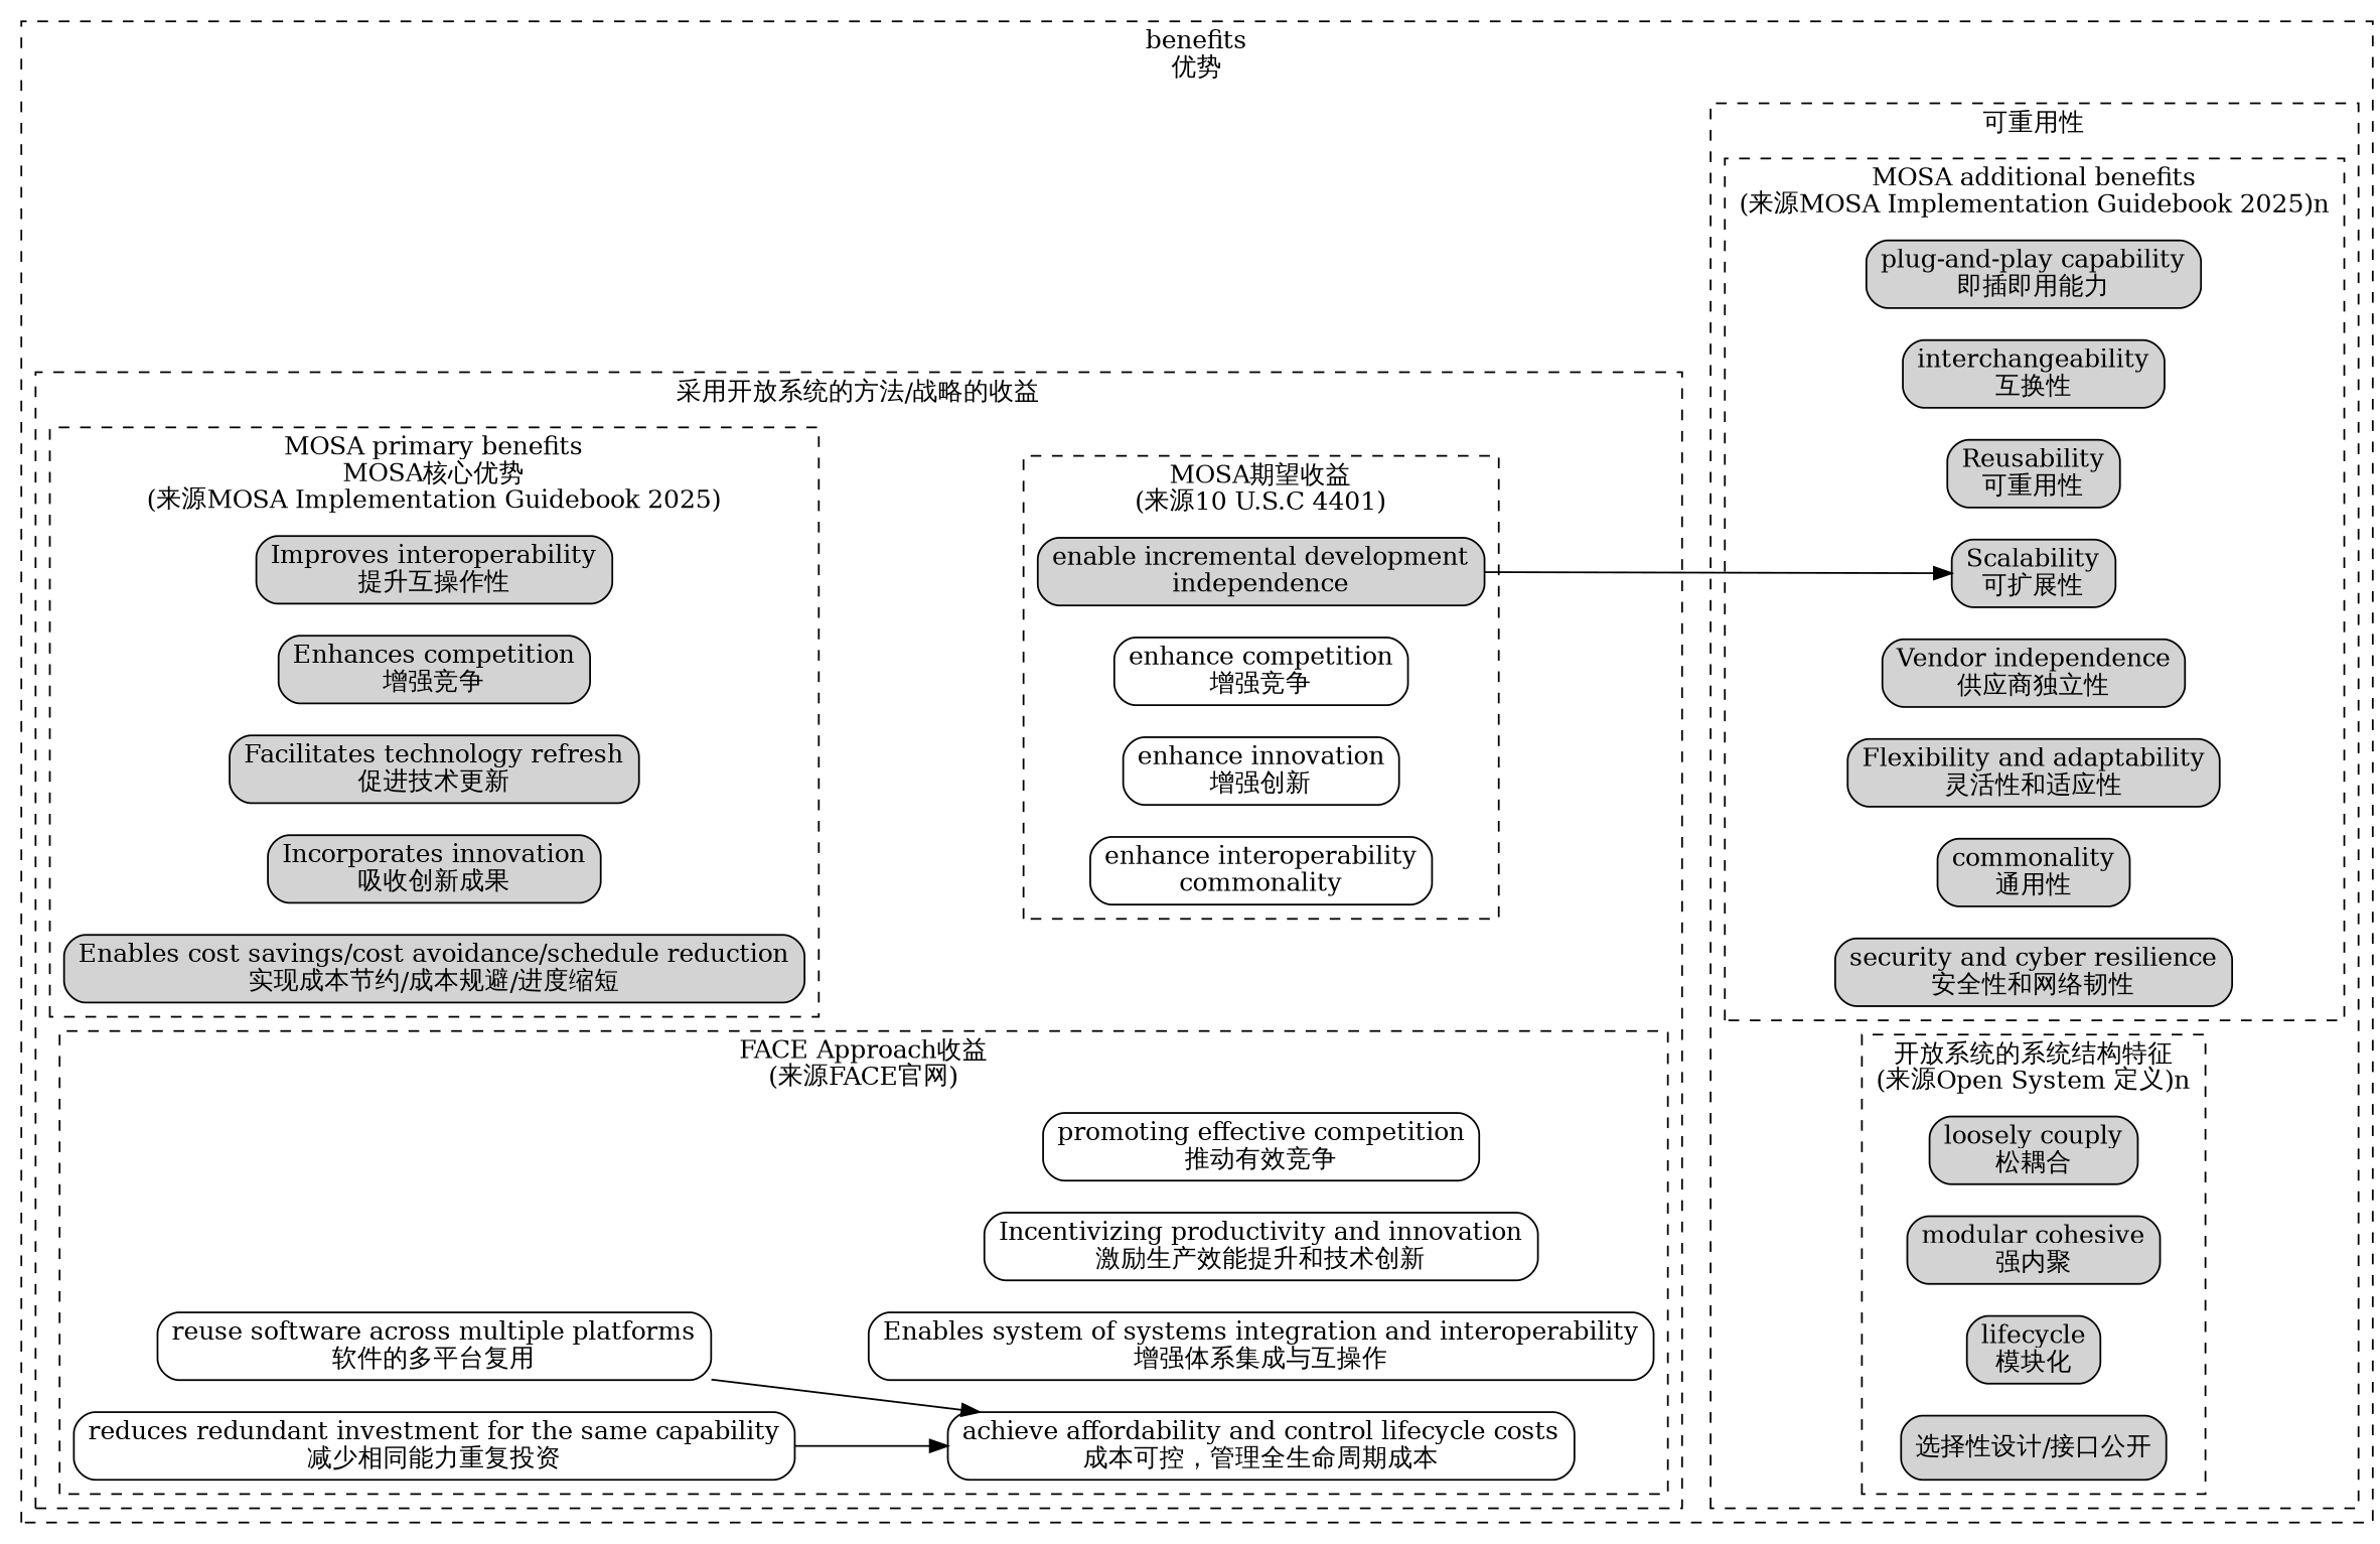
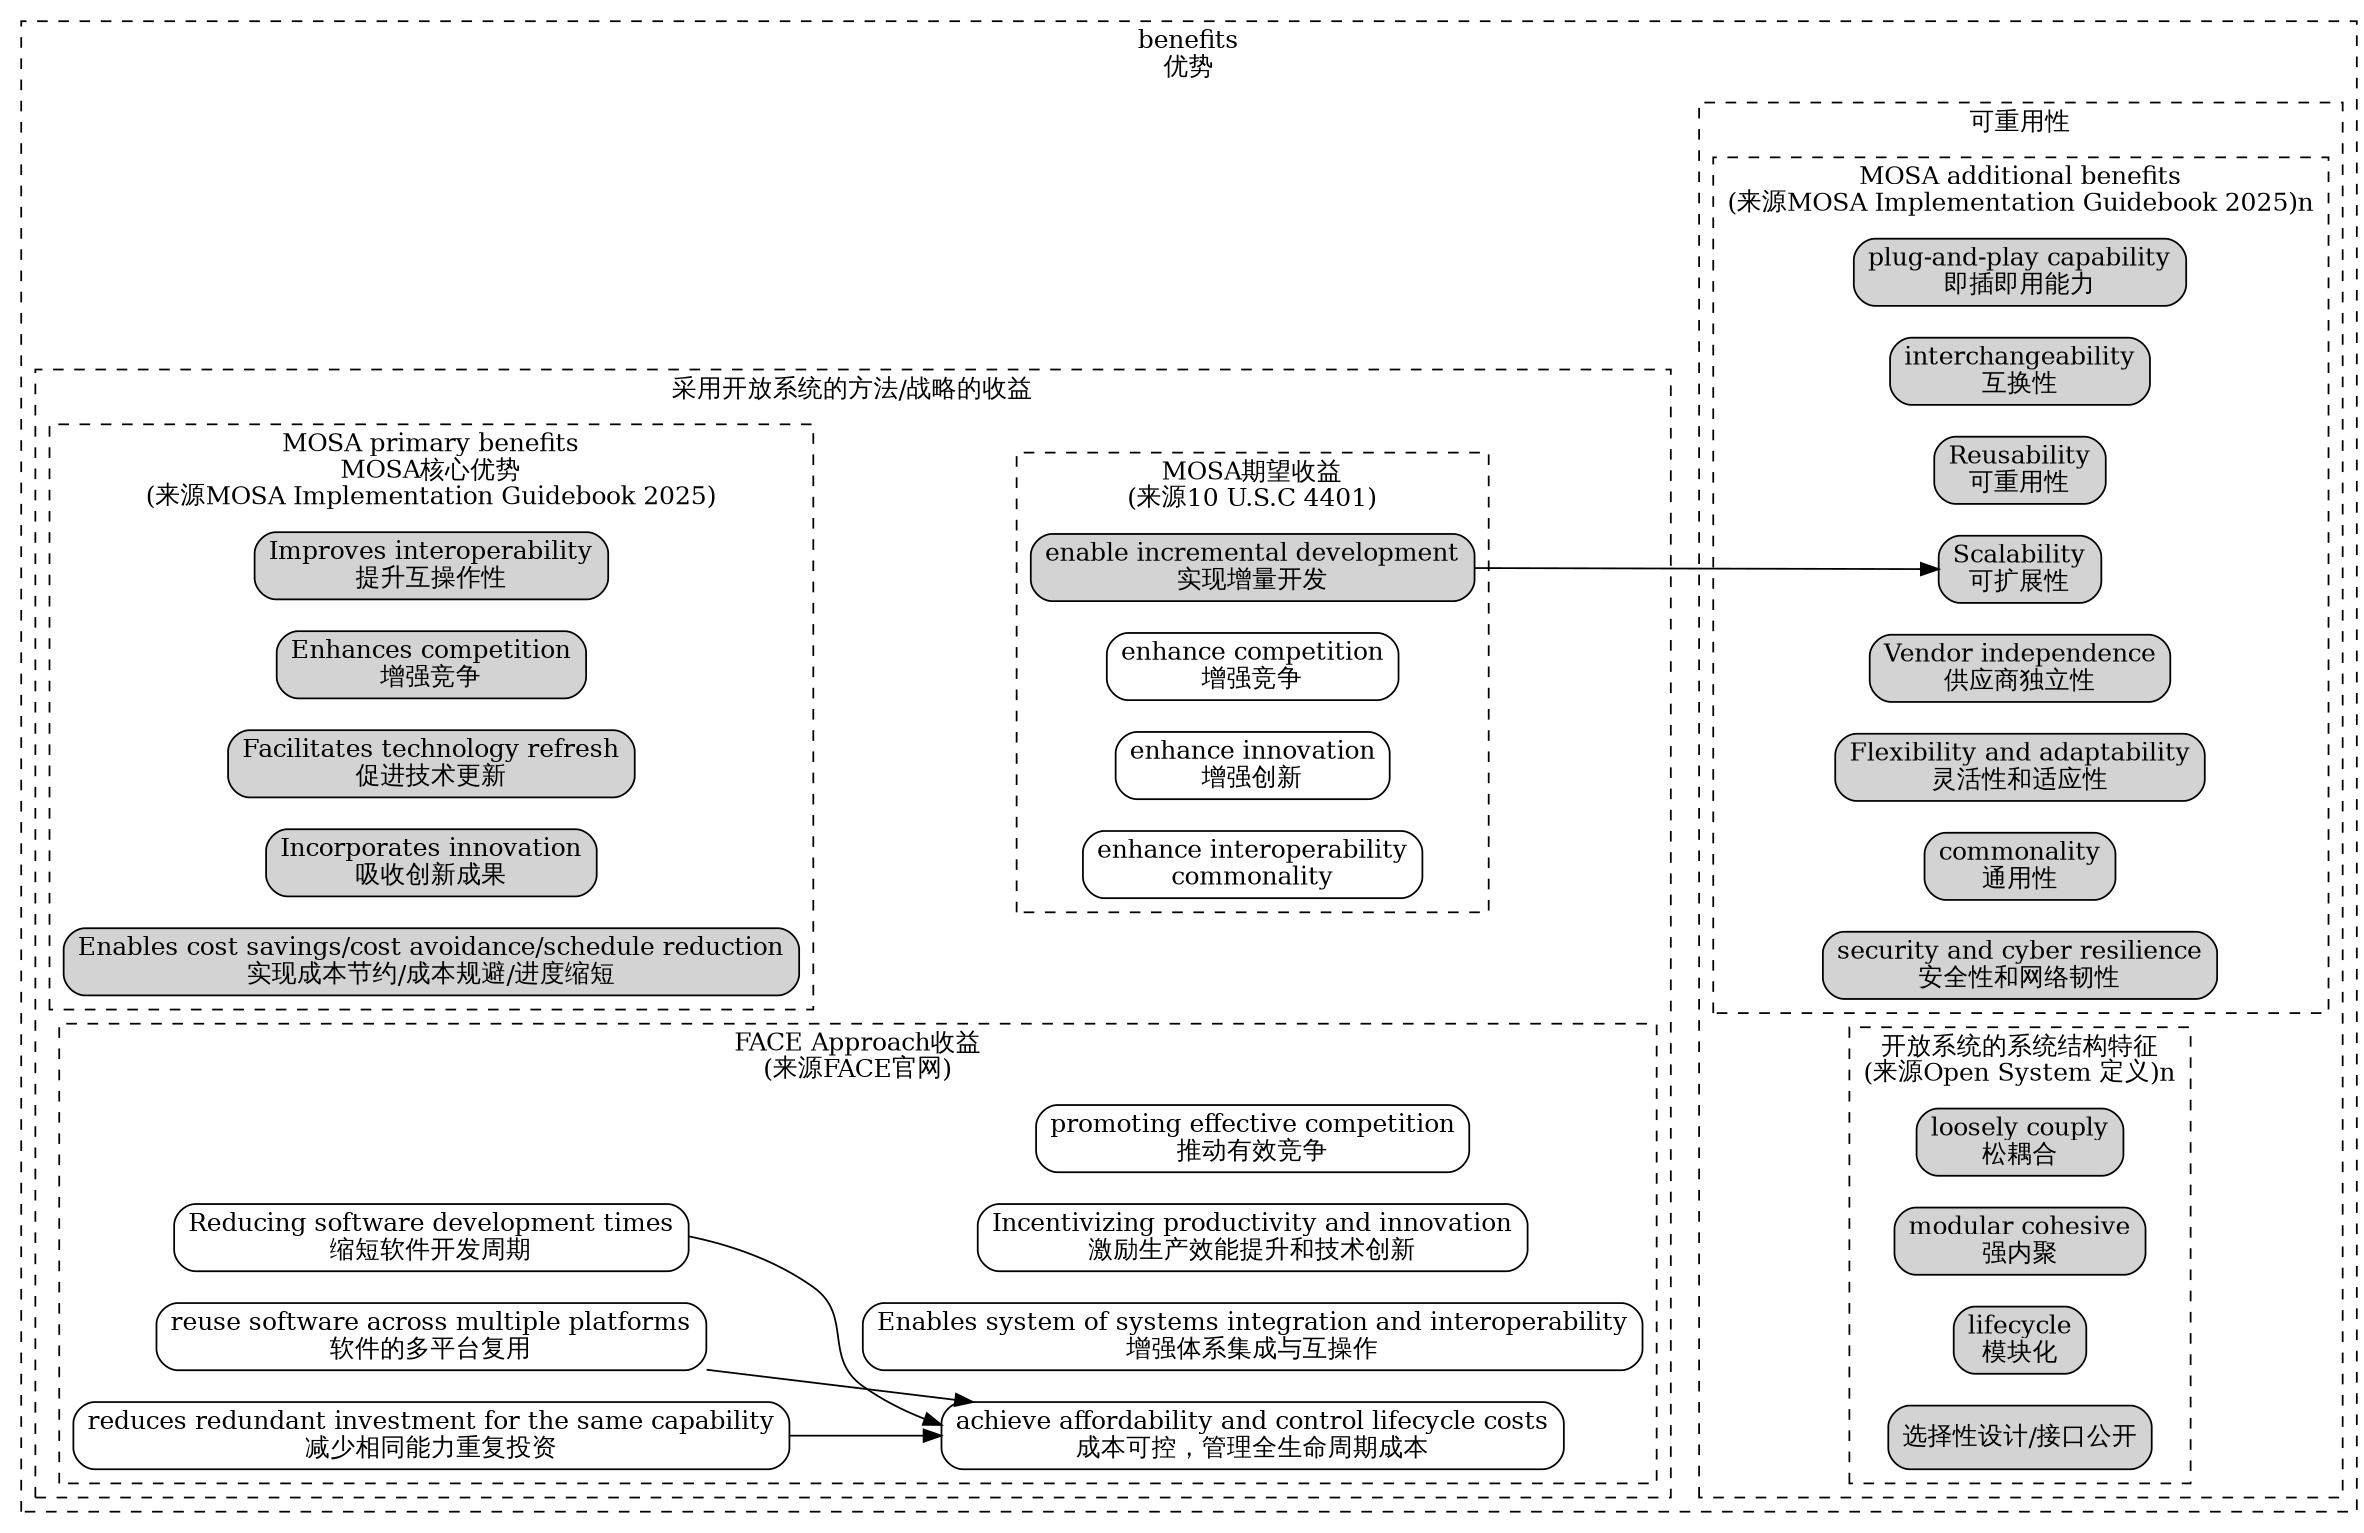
  digraph {
    compound=true
    rankdir=LR
    node [shape=box style="rounded,filled"]
    n1 [label="Improves interoperability\n提升互操作性"]
    n2 [label="Enhances competition\n增强竞争"]
    n3 [label="Facilitates technology refresh\n促进技术更新"]
    n4 [label="Incorporates innovation\n吸收创新成果"]
    n5 [label="Enables cost savings/cost avoidance/schedule reduction\n实现成本节约/成本规避/进度缩短"]
-   n6 [label="enable incremental development\nindependence"]
+   n6 [label="enable incremental development\n实现增量开发"]
    n7 [color=black fillcolor=white label="enhance competition\n增强竞争"]
    n8 [color=black fillcolor=white label="enhance innovation\n增强创新"]
    n9 [color=black fillcolor=white label="enhance interoperability\ncommonality"]
    n10 [color=black fillcolor=white label="promoting effective competition\n推动有效竞争"]
    n11 [color=black fillcolor=white label="achieve affordability and control lifecycle costs\n成本可控，管理全生命周期成本"]
    n12 [color=black fillcolor=white label="Incentivizing productivity and innovation\n激励生产效能提升和技术创新"]
    n13 [color=black fillcolor=white label="Enables system of systems integration and interoperability\n增强体系集成与互操作"]
+   n14 [color=black fillcolor=white label="Reducing software development times\n缩短软件开发周期"]
    n15 [color=black fillcolor=white label="reuse software across multiple platforms\n软件的多平台复用"]
    n16 [color=black fillcolor=white label="reduces redundant investment for the same capability\n减少相同能力重复投资"]
    n17 [label="plug-and-play capability\n即插即用能力"]
    n18 [label="interchangeability\n互换性"]
    n19 [label="Reusability\n可重用性"]
    n20 [label="Scalability\n可扩展性"]
    n21 [label="Vendor independence\n供应商独立性"]
    n22 [label="Flexibility and adaptability\n灵活性和适应性"]
    n23 [label="commonality\n通用性"]
    n24 [label="security and cyber resilience\n安全性和网络韧性"]
    n25 [label="loosely couply\n松耦合"]
    n26 [label="modular cohesive\n强内聚"]
    n27 [label="lifecycle\n模块化"]
    n28 [label="选择性设计/接口公开"]
    subgraph cluster_1 {
      label="benefits\n优势"
      style=dashed
      subgraph cluster_2 {
        label="采用开放系统的方法/战略的收益"
        style=dashed
        subgraph cluster_3 {
          label="MOSA primary benefits\nMOSA核心优势\n(来源MOSA Implementation Guidebook 2025)"
          style=dashed
          n1
          n2
          n3
          n4
          n5
        }
        subgraph cluster_4 {
          label="MOSA期望收益\n(来源10 U.S.C 4401)"
          style=dashed
          n6
          n7
          n8
          n9
        }
        subgraph cluster_5 {
          label="FACE Approach收益\n(来源FACE官网)"
          style=dashed
+         n14
          n15
          n16
          subgraph sub_6 {
            label="FACE Approach收益\n(来源FACE官网)"
            rank=same
            style=dashed
            n10
            n11
            n12
            n13
          }
        }
      }
      subgraph cluster_7 {
        label="可重用性"
        style=dashed
        subgraph cluster_8 {
          label="MOSA additional benefits\n(来源MOSA Implementation Guidebook 2025)n"
          style=dashed
          n17
          n18
          n19
          n20
          n21
          n22
          n23
          n24
        }
        subgraph cluster_9 {
          label="开放系统的系统结构特征\n(来源Open System 定义)n"
          style=dashed
          n25
          n26
          n27
          n28
        }
      }
    }
    n1 -> n6 [style=invis]
    n6 -> n20
+   n14 -> n11
    n15 -> n11
    n16 -> n11
  }
